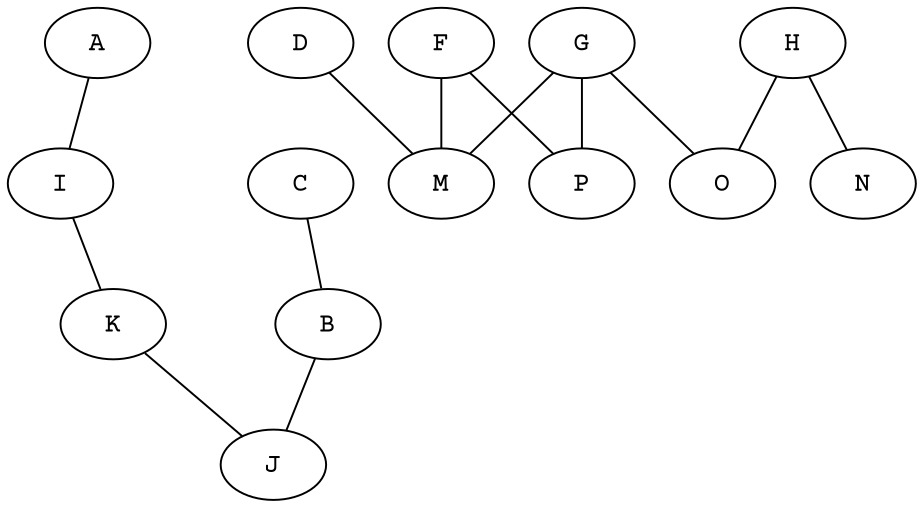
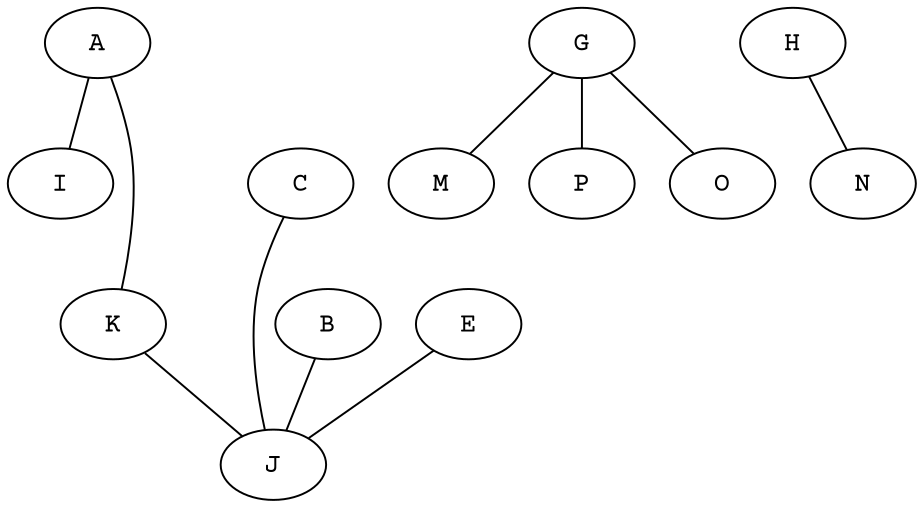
  strict graph {
    fontname="Courier Prime"
    node [fontname="Courier Prime"]
    edge [fontname="Courier Prime"]
    A
    I
    K
    J
    B
    C
-   D
    M
-   F
+   E
    P
    G
    O
    H
    N
    A -- I
-   I -- K
+   A -- K
    K -- J
    B -- J
-   C -- B
-   D -- M
-   F -- M
-   F -- P
+   C -- J
+   E -- J
    G -- M
    G -- P
    G -- O
-   H -- O
    H -- N
  }
